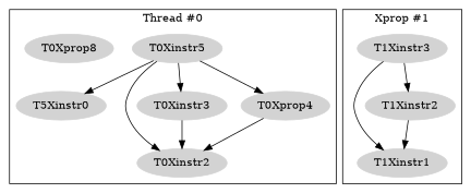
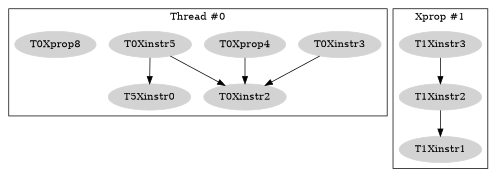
  digraph {
    node [color=lightgray style=filled]
    n1 [label=T5Xinstr0]
    T0Xinstr2
    T0Xinstr3
    n4 [label=T0Xprop4]
    T0Xinstr5
    n6 [label=T0Xprop8]
    T1Xinstr1
    T1Xinstr2
    T1Xinstr3
    subgraph cluster_1 {
      color=black
      label="Thread #0"
      n1
      T0Xinstr2
      T0Xinstr3
      n4
      T0Xinstr5
      n6
    }
    subgraph cluster_2 {
      color=black
      label="Xprop #1"
      T1Xinstr1
      T1Xinstr2
      T1Xinstr3
    }
    T0Xinstr3 -> T0Xinstr2
    n4 -> T0Xinstr2
    T0Xinstr5 -> n1
    T0Xinstr5 -> T0Xinstr2
-   T0Xinstr5 -> T0Xinstr3
-   T0Xinstr5 -> n4
    T1Xinstr2 -> T1Xinstr1
-   T1Xinstr3 -> T1Xinstr1
    T1Xinstr3 -> T1Xinstr2
  }
